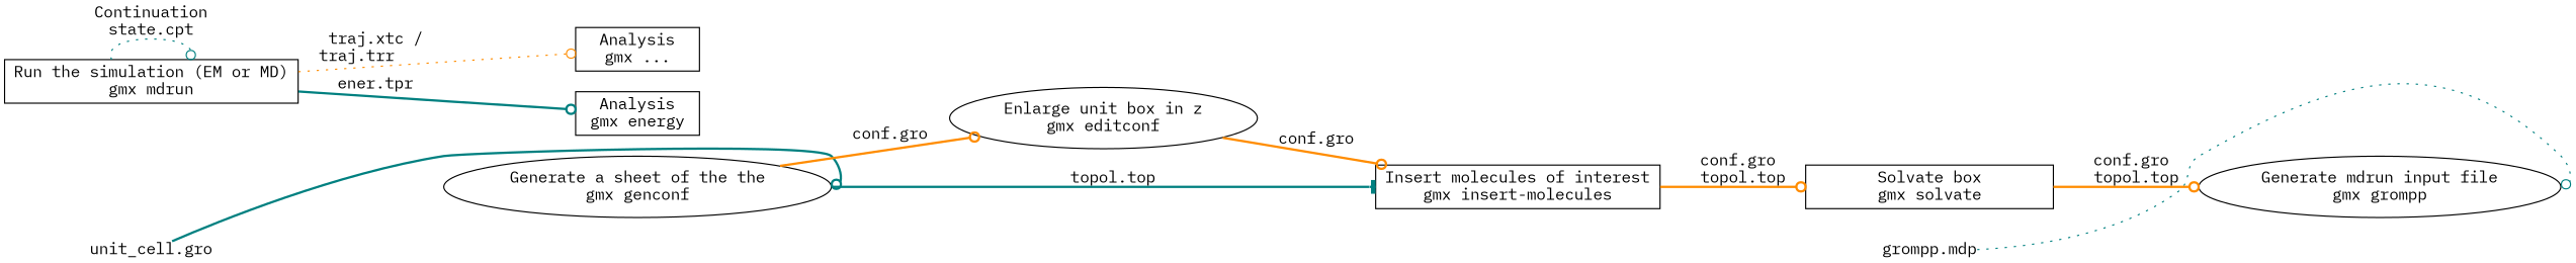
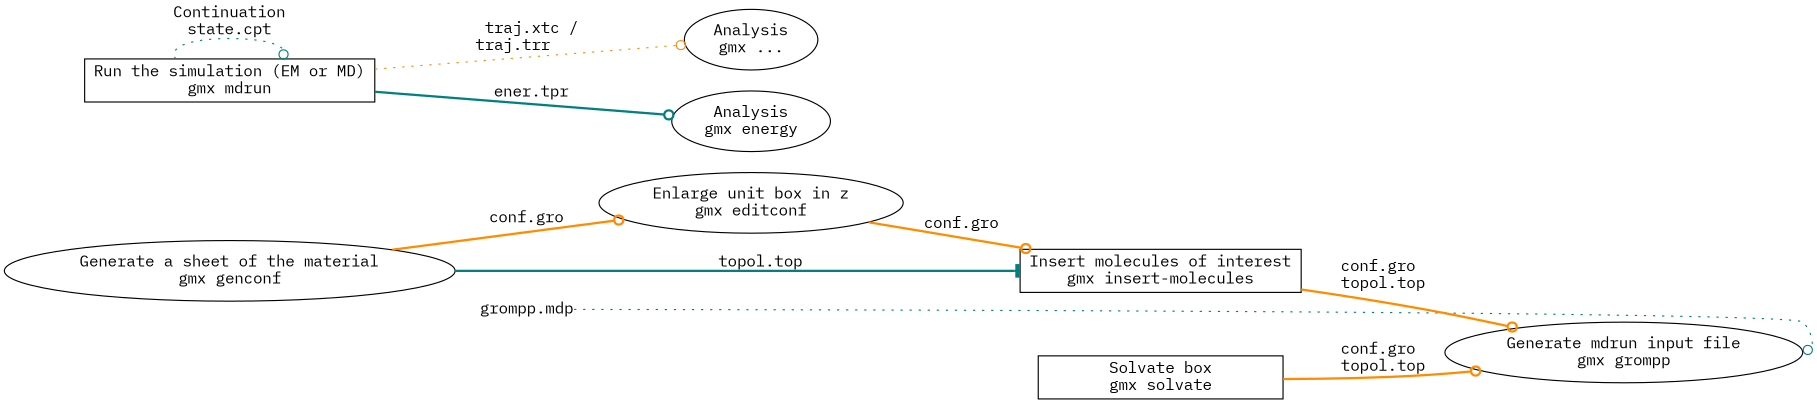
  digraph {
    fontname="IBM Plex Mono"
    rankdir=LR
    node [fontname="IBM Plex Mono" group=main shape=ellipse]
    edge [arrowhead=odot color=teal fontname="IBM Plex Mono" style=bold]
-   n1 [group=input height=0 label="unit_cell.gro" margin=0 shape=none width=0]
-   n2 [label="Generate a sheet of the the\ngmx genconf" width=3]
+   n2 [label="Generate a sheet of the material\ngmx genconf" width=3]
    n3 [group=input height=0 label="grompp.mdp" margin=0 shape=none width=0]
    n4 [label="Enlarge unit box in z\ngmx editconf" width=1.5 group=""]
    n5 [label="Insert molecules of interest\ngmx insert-molecules" shape=box width=3]
    n6 [label="Generate mdrun input file\ngmx grompp" width=3]
    n7 [label="Solvate box\ngmx solvate" shape=box width=3]
    n8 [label="Run the simulation (EM or MD)\ngmx mdrun" shape=box width=3]
-   n9 [label="Analysis\ngmx ..." shape=box width=1.5 group=""]
-   n10 [label="Analysis\ngmx energy" shape=box width=1.5 group=""]
-   n1 -> n2 [headport=e]
-   n1 -> n3 [minlen=4 style=invis arrowhead="" color=""]
+   n9 [label="Analysis\ngmx ..." width=1.5 group=""]
+   n10 [label="Analysis\ngmx energy" width=1.5 group=""]
    n2 -> n4 [color=darkorange label="conf.gro"]
    n2 -> n5 [arrowhead=tee label="  topol.top"]
    n3 -> n6 [headport=e style=dotted weight=0]
    n4 -> n5 [color=darkorange label="conf.gro"]
-   n5 -> n7 [color=darkorange label=<<table border="0" cellborder="0" cellspacing="0" cellpadding="0">     <tr><td href="https://manual.gromacs.org/current/reference-manual/file-formats.html#gro"> conf.gro</td></tr>     <tr><td href="https://manual.gromacs.org/current/reference-manual/file-formats.html#top">  topol.top</td></tr>     </table>>]
+   n5 -> n6 [color=darkorange label=<<table border="0" cellborder="0" cellspacing="0" cellpadding="0">     <tr><td href="https://manual.gromacs.org/current/reference-manual/file-formats.html#gro"> conf.gro</td></tr>     <tr><td href="https://manual.gromacs.org/current/reference-manual/file-formats.html#top">  topol.top</td></tr>     </table>>]
    n7 -> n6 [color=darkorange label=<<table border="0" cellborder="0" cellspacing="0" cellpadding="0">     <tr><td href="https://manual.gromacs.org/current/reference-manual/file-formats.html#gro"> conf.gro</td></tr>     <tr><td href="https://manual.gromacs.org/current/reference-manual/file-formats.html#top">  topol.top</td></tr>     </table>>]
    n8 -> n8 [label="Continuation\nstate.cpt" style=dotted]
    n8 -> n9 [color=darkorange label=" traj.xtc /\ntraj.trr\l" style=dotted]
    n8 -> n10 [label=" ener.tpr"]
  }
